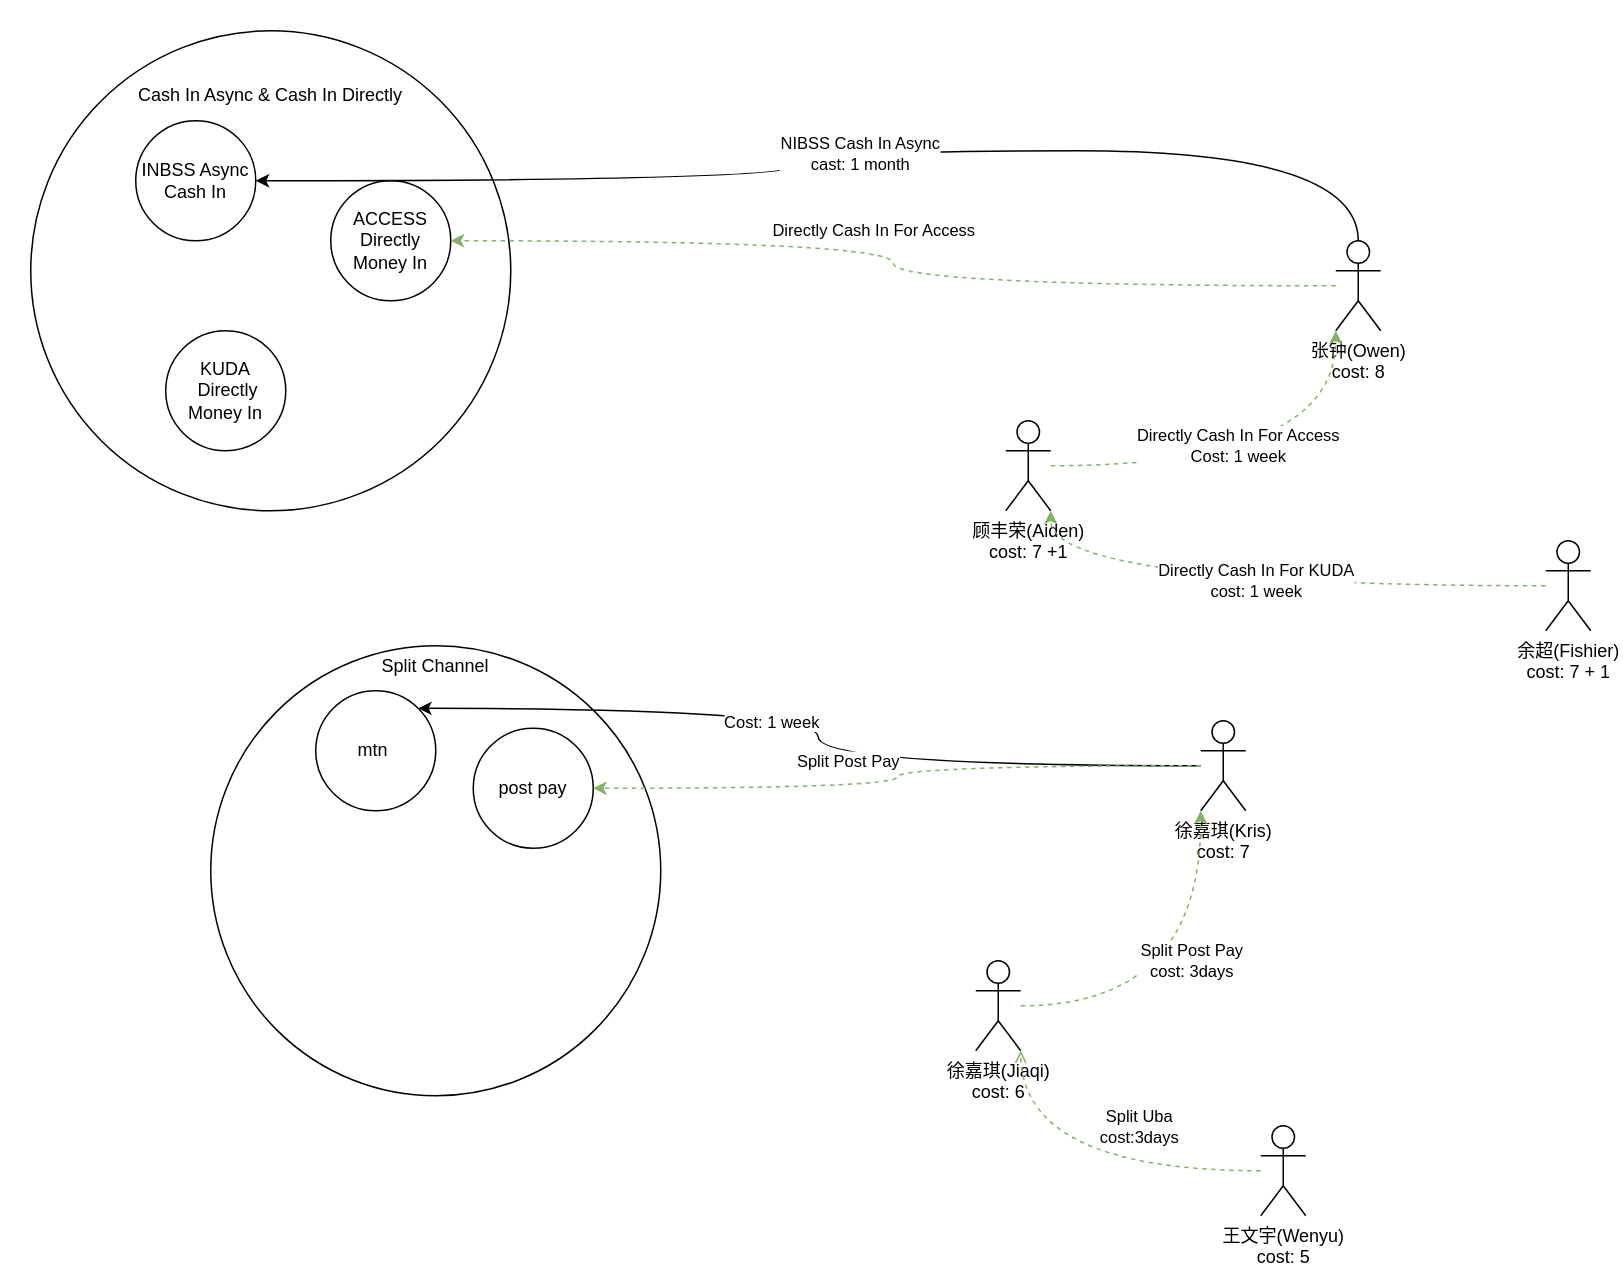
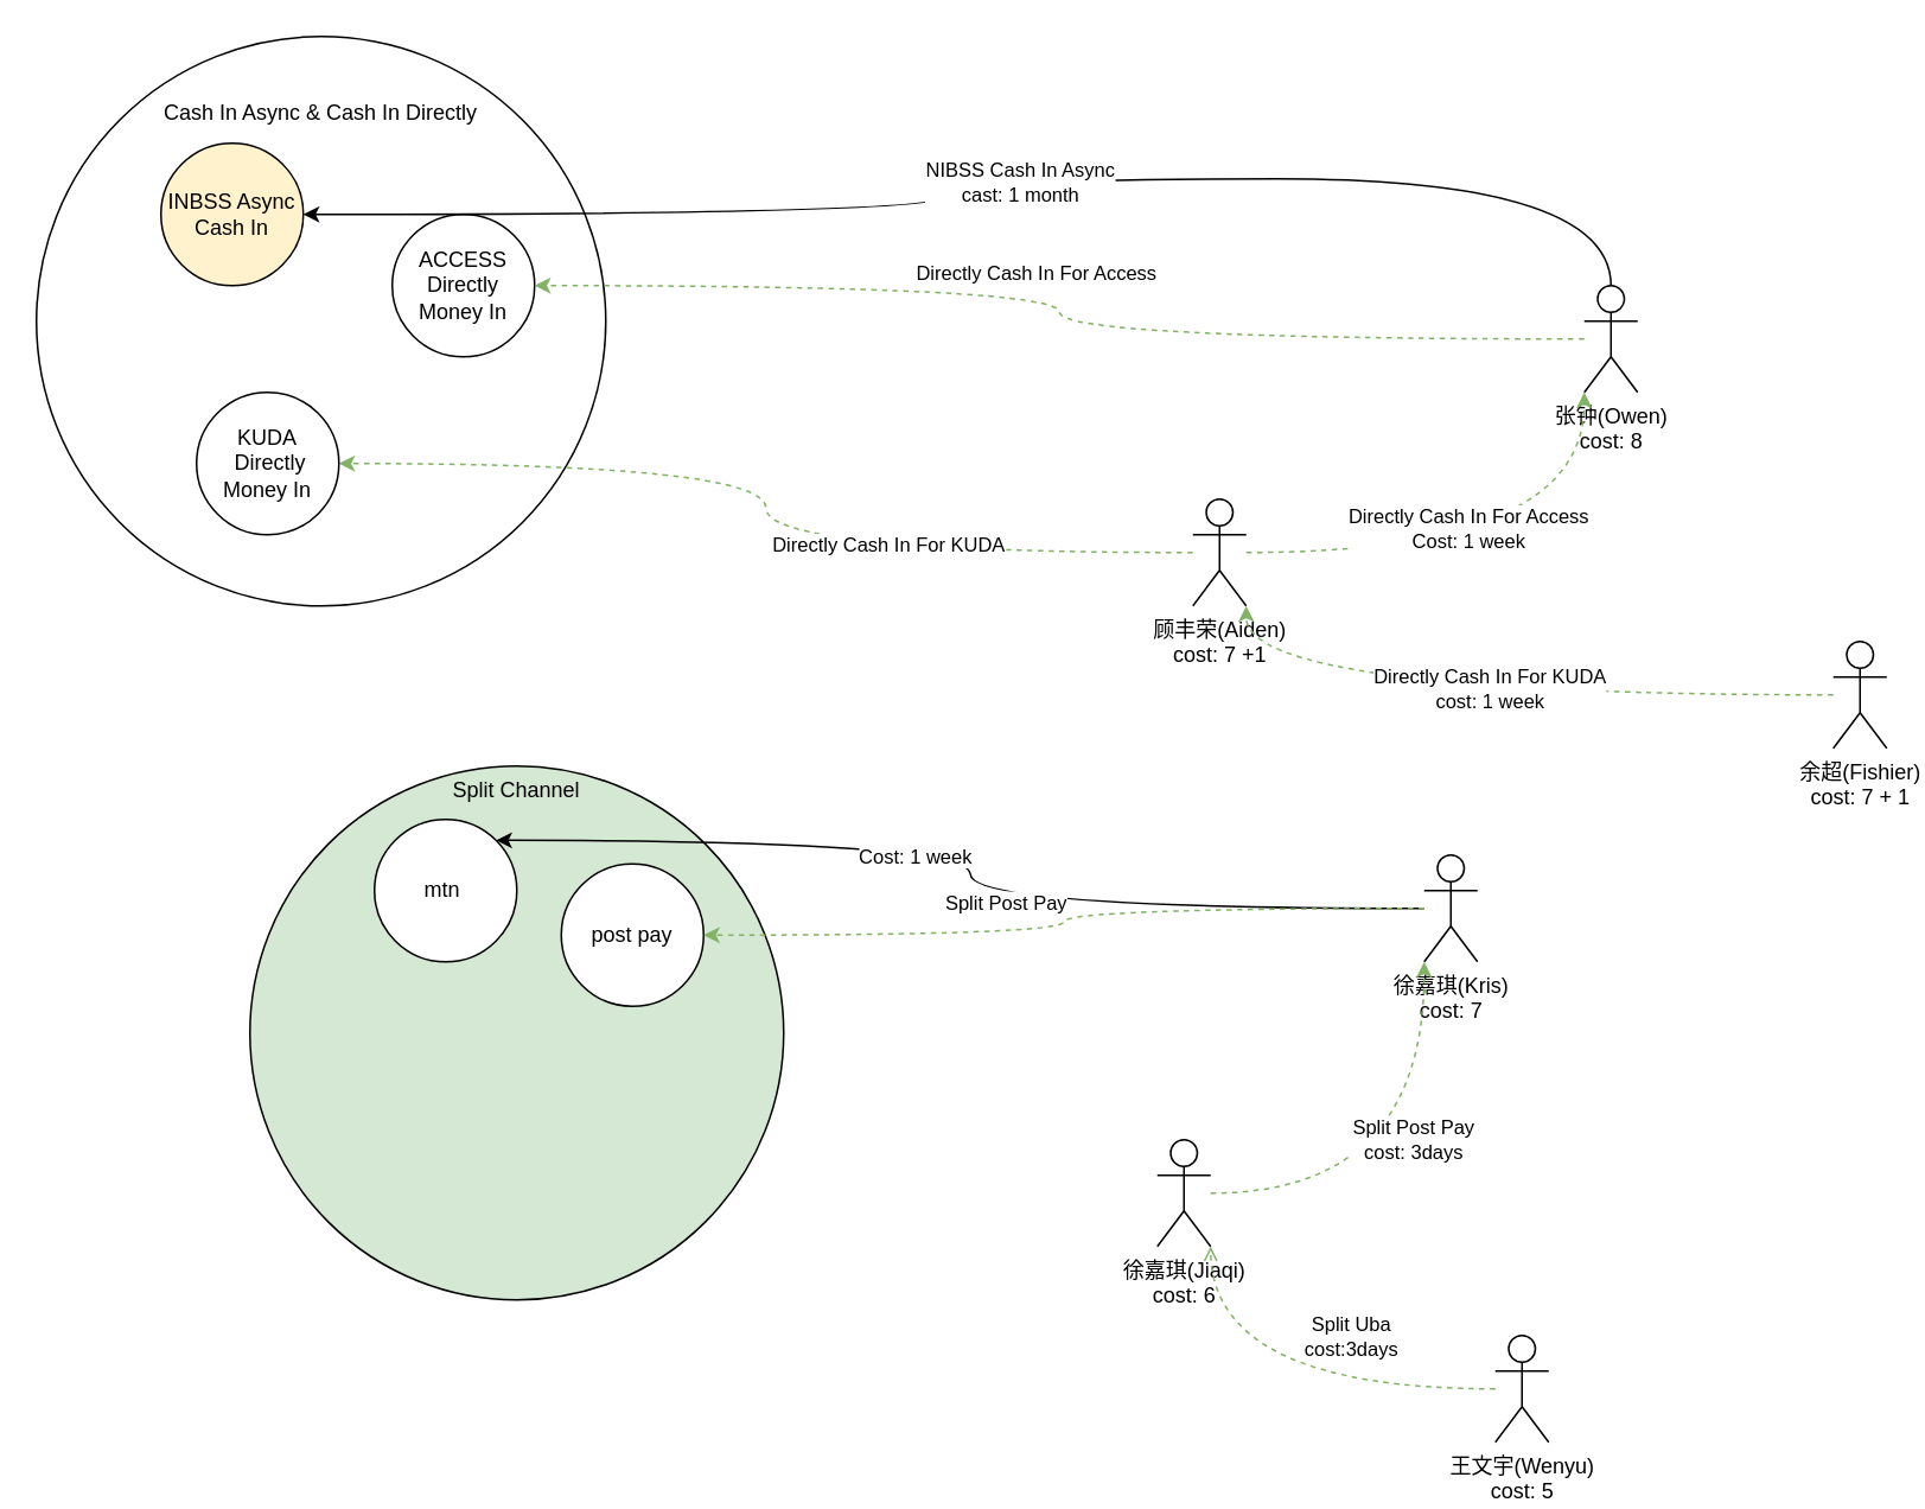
  <mxCell id="0" />
  <mxCell id="1" parent="0" />
  <mxCell id="2" value="&lt;br&gt;&lt;br&gt;Cash In Async &amp;amp; Cash In Directly" style="ellipse;whiteSpace=wrap;html=1;aspect=fixed;verticalAlign=top;align=center;" vertex="1" parent="1"><mxGeometry x="20" y="20" width="320" height="320" as="geometry" /></mxCell>
- <mxCell id="3" value="INBSS Async Cash In" style="ellipse;whiteSpace=wrap;html=1;aspect=fixed;" vertex="1" parent="1"><mxGeometry x="90" y="80" width="80" height="80" as="geometry" /></mxCell>
+ <mxCell id="3" value="INBSS Async Cash In" style="ellipse;whiteSpace=wrap;html=1;aspect=fixed;fillColor=#fff2cc;" vertex="1" parent="1"><mxGeometry x="90" y="80" width="80" height="80" as="geometry" /></mxCell>
  <mxCell id="4" value="ACCESS Directly Money In" style="ellipse;whiteSpace=wrap;html=1;aspect=fixed;" vertex="1" parent="1"><mxGeometry x="220" y="120" width="80" height="80" as="geometry" /></mxCell>
  <mxCell id="5" style="edgeStyle=orthogonalEdgeStyle;rounded=0;orthogonalLoop=1;jettySize=auto;html=1;entryX=1;entryY=0.5;entryDx=0;entryDy=0;curved=1;" edge="1" parent="1" source="9" target="3"><mxGeometry relative="1" as="geometry"><Array as="points"><mxPoint x="905" y="100" /><mxPoint x="530" y="100" /><mxPoint x="530" y="120" /></Array></mxGeometry></mxCell>
  <mxCell id="6" value="NIBSS Cash In Async&lt;br&gt;cast: 1 month" style="edgeLabel;html=1;align=center;verticalAlign=middle;resizable=0;points=[];" vertex="1" connectable="0" parent="5"><mxGeometry x="-0.036" y="1" relative="1" as="geometry"><mxPoint as="offset" /></mxGeometry></mxCell>
  <mxCell id="7" style="edgeStyle=orthogonalEdgeStyle;rounded=0;orthogonalLoop=1;jettySize=auto;html=1;entryX=1;entryY=0.5;entryDx=0;entryDy=0;dashed=1;curved=1;fillColor=#d5e8d4;strokeColor=#82b366;" edge="1" parent="1" source="9" target="4"><mxGeometry relative="1" as="geometry" /></mxCell>
  <mxCell id="8" value="Directly Cash In For Access" style="edgeLabel;html=1;align=center;verticalAlign=middle;resizable=0;points=[];" vertex="1" connectable="0" parent="7"><mxGeometry x="0.093" y="-8" relative="1" as="geometry"><mxPoint as="offset" /></mxGeometry></mxCell>
  <mxCell id="9" value="张钟(Owen)&lt;br&gt;cost: 8" style="shape=umlActor;verticalLabelPosition=bottom;verticalAlign=top;html=1;outlineConnect=0;" vertex="1" parent="1"><mxGeometry x="890" y="160" width="30" height="60" as="geometry" /></mxCell>
  <mxCell id="10" style="edgeStyle=orthogonalEdgeStyle;rounded=0;orthogonalLoop=1;jettySize=auto;html=1;entryX=0;entryY=1;entryDx=0;entryDy=0;entryPerimeter=0;curved=1;dashed=1;fillColor=#d5e8d4;strokeColor=#82b366;" edge="1" parent="1" source="14" target="9"><mxGeometry relative="1" as="geometry" /></mxCell>
  <mxCell id="11" value="Directly Cash In For Access&lt;br&gt;Cost: 1 week" style="edgeLabel;html=1;align=center;verticalAlign=middle;resizable=0;points=[];" vertex="1" connectable="0" parent="10"><mxGeometry x="-0.114" y="14" relative="1" as="geometry"><mxPoint as="offset" /></mxGeometry></mxCell>
+ <mxCell id="12" style="edgeStyle=orthogonalEdgeStyle;rounded=0;orthogonalLoop=1;jettySize=auto;html=1;entryX=1;entryY=0.5;entryDx=0;entryDy=0;dashed=1;curved=1;fillColor=#d5e8d4;strokeColor=#82b366;" edge="1" parent="1" source="14" target="32"><mxGeometry relative="1" as="geometry"><mxPoint x="370" y="340" as="targetPoint" /></mxGeometry></mxCell>
+ <mxCell id="13" value="Directly Cash In For KUDA" style="edgeLabel;html=1;align=center;verticalAlign=middle;resizable=0;points=[];" vertex="1" connectable="0" parent="12"><mxGeometry x="-0.351" y="-5" relative="1" as="geometry"><mxPoint as="offset" /></mxGeometry></mxCell>
  <mxCell id="14" value="顾丰荣(Aiden)&lt;br&gt;cost: 7 +1" style="shape=umlActor;verticalLabelPosition=bottom;verticalAlign=top;html=1;outlineConnect=0;" vertex="1" parent="1"><mxGeometry x="670" y="280" width="30" height="60" as="geometry" /></mxCell>
- <mxCell id="15" value="Split Channel" style="ellipse;whiteSpace=wrap;html=1;aspect=fixed;verticalAlign=top;" vertex="1" parent="1"><mxGeometry x="140" y="430" width="300" height="300" as="geometry" /></mxCell>
+ <mxCell id="15" value="Split Channel" style="ellipse;whiteSpace=wrap;html=1;aspect=fixed;verticalAlign=top;fillColor=#d5e8d4;" vertex="1" parent="1"><mxGeometry x="140" y="430" width="300" height="300" as="geometry" /></mxCell>
  <mxCell id="16" value="mtn&amp;nbsp;" style="ellipse;whiteSpace=wrap;html=1;aspect=fixed;" vertex="1" parent="1"><mxGeometry x="210" y="460" width="80" height="80" as="geometry" /></mxCell>
  <mxCell id="17" value="post pay" style="ellipse;whiteSpace=wrap;html=1;aspect=fixed;" vertex="1" parent="1"><mxGeometry x="315" y="485" width="80" height="80" as="geometry" /></mxCell>
  <mxCell id="18" style="edgeStyle=orthogonalEdgeStyle;rounded=0;orthogonalLoop=1;jettySize=auto;html=1;entryX=1;entryY=0;entryDx=0;entryDy=0;curved=1;" edge="1" parent="1" source="22" target="16"><mxGeometry relative="1" as="geometry" /></mxCell>
  <mxCell id="19" value="Cost: 1 week" style="edgeLabel;html=1;align=center;verticalAlign=middle;resizable=0;points=[];" vertex="1" connectable="0" parent="18"><mxGeometry x="0.162" y="9" relative="1" as="geometry"><mxPoint as="offset" /></mxGeometry></mxCell>
  <mxCell id="20" style="edgeStyle=orthogonalEdgeStyle;rounded=0;orthogonalLoop=1;jettySize=auto;html=1;entryX=1;entryY=0.5;entryDx=0;entryDy=0;dashed=1;curved=1;fillColor=#d5e8d4;strokeColor=#82b366;" edge="1" parent="1" source="22" target="17"><mxGeometry relative="1" as="geometry" /></mxCell>
  <mxCell id="21" value="Split Post Pay" style="edgeLabel;html=1;align=center;verticalAlign=middle;resizable=0;points=[];" vertex="1" connectable="0" parent="20"><mxGeometry x="0.196" y="-19" relative="1" as="geometry"><mxPoint as="offset" /></mxGeometry></mxCell>
  <mxCell id="22" value="徐嘉琪(Kris)&lt;br&gt;cost: 7" style="shape=umlActor;verticalLabelPosition=bottom;verticalAlign=top;html=1;outlineConnect=0;" vertex="1" parent="1"><mxGeometry x="800" y="480" width="30" height="60" as="geometry" /></mxCell>
  <mxCell id="23" style="edgeStyle=orthogonalEdgeStyle;rounded=0;orthogonalLoop=1;jettySize=auto;html=1;entryX=0;entryY=1;entryDx=0;entryDy=0;entryPerimeter=0;dashed=1;curved=1;fillColor=#d5e8d4;strokeColor=#82b366;" edge="1" parent="1" source="25" target="22"><mxGeometry relative="1" as="geometry" /></mxCell>
  <mxCell id="24" value="Split Post Pay&lt;br&gt;cost: 3days" style="edgeLabel;html=1;align=center;verticalAlign=middle;resizable=0;points=[];" vertex="1" connectable="0" parent="23"><mxGeometry x="0.21" y="7" relative="1" as="geometry"><mxPoint as="offset" /></mxGeometry></mxCell>
  <mxCell id="25" value="徐嘉琪(Jiaqi)&lt;br&gt;cost: 6" style="shape=umlActor;verticalLabelPosition=bottom;verticalAlign=top;html=1;outlineConnect=0;" vertex="1" parent="1"><mxGeometry x="650" y="640" width="30" height="60" as="geometry" /></mxCell>
  <mxCell id="26" style="edgeStyle=orthogonalEdgeStyle;rounded=0;orthogonalLoop=1;jettySize=auto;html=1;entryX=1;entryY=1;entryDx=0;entryDy=0;entryPerimeter=0;dashed=1;curved=1;fillColor=#d5e8d4;strokeColor=#82b366;endArrow=open;" edge="1" parent="1" source="28" target="25"><mxGeometry relative="1" as="geometry" /></mxCell>
  <mxCell id="27" value="Split Uba&lt;br&gt;cost:3days" style="edgeLabel;html=1;align=center;verticalAlign=middle;resizable=0;points=[];" vertex="1" connectable="0" parent="26"><mxGeometry x="-0.178" y="-16" relative="1" as="geometry"><mxPoint x="17" y="-14" as="offset" /></mxGeometry></mxCell>
  <mxCell id="28" value="王文宇(Wenyu)&lt;br&gt;cost: 5" style="shape=umlActor;verticalLabelPosition=bottom;verticalAlign=top;html=1;outlineConnect=0;" vertex="1" parent="1"><mxGeometry x="840" y="750" width="30" height="60" as="geometry" /></mxCell>
  <mxCell id="29" style="edgeStyle=orthogonalEdgeStyle;rounded=0;orthogonalLoop=1;jettySize=auto;html=1;entryX=1;entryY=1;entryDx=0;entryDy=0;entryPerimeter=0;curved=1;dashed=1;fillColor=#d5e8d4;strokeColor=#82b366;" edge="1" parent="1" source="31" target="14"><mxGeometry relative="1" as="geometry" /></mxCell>
  <mxCell id="30" value="Directly Cash In For KUDA&lt;br&gt;cost: 1 week" style="edgeLabel;html=1;align=center;verticalAlign=middle;resizable=0;points=[];" vertex="1" connectable="0" parent="29"><mxGeometry x="0.021" y="-4" relative="1" as="geometry"><mxPoint as="offset" /></mxGeometry></mxCell>
  <mxCell id="31" value="余超(Fishier)&lt;br&gt;cost: 7 + 1" style="shape=umlActor;verticalLabelPosition=bottom;verticalAlign=top;html=1;outlineConnect=0;" vertex="1" parent="1"><mxGeometry x="1030" y="360" width="30" height="60" as="geometry" /></mxCell>
  <mxCell id="32" value="KUDA&lt;br&gt;&amp;nbsp;Directly Money In" style="ellipse;whiteSpace=wrap;html=1;aspect=fixed;" vertex="1" parent="1"><mxGeometry x="110" y="220" width="80" height="80" as="geometry" /></mxCell>
